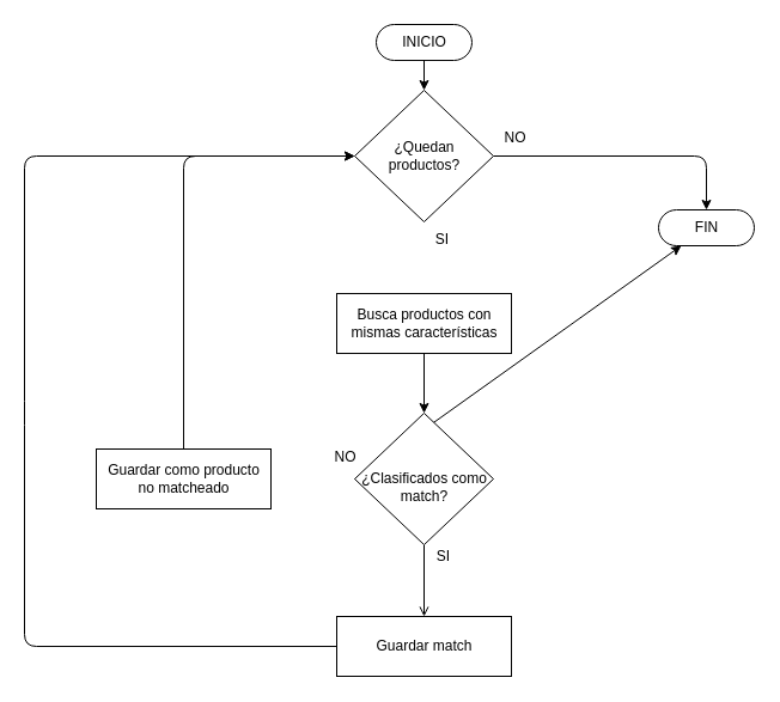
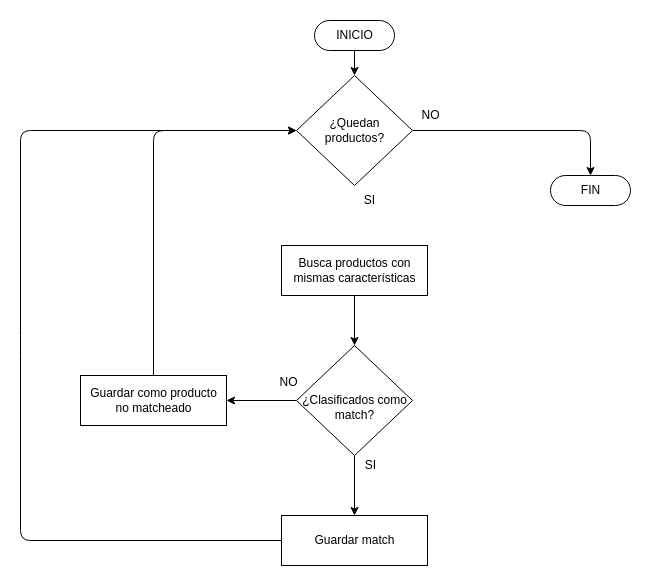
  <mxCell id="0" />
  <mxCell id="1" parent="0" />
  <mxCell id="2" style="edgeStyle=none;html=1;exitX=0.5;exitY=0.5;exitDx=0;exitDy=15;exitPerimeter=0;entryX=0.5;entryY=0;entryDx=0;entryDy=0;" parent="1" source="3" edge="1"><mxGeometry relative="1" as="geometry"><mxPoint x="354" y="75" as="targetPoint" /></mxGeometry></mxCell>
  <mxCell id="3" value="INICIO" style="html=1;dashed=0;whitespace=wrap;shape=mxgraph.dfd.start" parent="1" vertex="1"><mxGeometry x="314" y="20" width="80" height="30" as="geometry" /></mxCell>
  <mxCell id="4" style="edgeStyle=none;html=1;exitX=1;exitY=0.5;exitDx=0;exitDy=0;" parent="1" source="5" edge="1"><mxGeometry relative="1" as="geometry"><mxPoint x="590" y="175" as="targetPoint" /><Array as="points"><mxPoint x="590" y="130" /></Array></mxGeometry></mxCell>
  <mxCell id="5" value="¿Quedan&lt;br&gt;productos?" style="shape=rhombus;html=1;dashed=0;whitespace=wrap;perimeter=rhombusPerimeter;" parent="1" vertex="1"><mxGeometry x="296" y="75" width="116" height="110" as="geometry" /></mxCell>
  <mxCell id="6" style="edgeStyle=none;html=1;exitX=0.5;exitY=1;exitDx=0;exitDy=0;entryX=0.5;entryY=0;entryDx=0;entryDy=0;" parent="1" source="7" target="11" edge="1"><mxGeometry relative="1" as="geometry" /></mxCell>
  <mxCell id="7" value="Busca productos con&lt;br&gt;mismas características" style="html=1;dashed=0;whitespace=wrap;" parent="1" vertex="1"><mxGeometry x="281" y="245" width="146" height="50" as="geometry" /></mxCell>
  <mxCell id="8" value="SI" style="text;html=1;align=center;verticalAlign=middle;resizable=0;points=[];autosize=1;strokeColor=none;fillColor=none;" parent="1" vertex="1"><mxGeometry x="354" y="185" width="30" height="30" as="geometry" /></mxCell>
- <mxCell id="9" style="edgeStyle=none;html=1;exitX=0.5;exitY=1;exitDx=0;exitDy=0;entryX=0.5;entryY=0;entryDx=0;entryDy=0;endArrow=open;" parent="1" source="11" target="13" edge="1"><mxGeometry relative="1" as="geometry" /></mxCell>
- <mxCell id="10" style="edgeStyle=none;html=1;exitX=0;exitY=0.5;exitDx=0;exitDy=0;" parent="1" source="11" target="18" edge="1"><mxGeometry relative="1" as="geometry" /></mxCell>
+ <mxCell id="9" style="edgeStyle=none;html=1;exitX=0.5;exitY=1;exitDx=0;exitDy=0;entryX=0.5;entryY=0;entryDx=0;entryDy=0;" parent="1" source="11" target="13" edge="1"><mxGeometry relative="1" as="geometry" /></mxCell>
+ <mxCell id="10" style="edgeStyle=none;html=1;exitX=0;exitY=0.5;exitDx=0;exitDy=0;entryX=1;entryY=0.5;entryDx=0;entryDy=0;" parent="1" source="11" target="16" edge="1"><mxGeometry relative="1" as="geometry" /></mxCell>
  <mxCell id="11" value="&lt;br&gt;¿Clasificados como&lt;br&gt;match?" style="shape=rhombus;html=1;dashed=0;whitespace=wrap;perimeter=rhombusPerimeter;" parent="1" vertex="1"><mxGeometry x="296" y="345" width="116" height="110" as="geometry" /></mxCell>
  <mxCell id="12" style="edgeStyle=none;html=1;exitX=0;exitY=0.5;exitDx=0;exitDy=0;entryX=0;entryY=0.5;entryDx=0;entryDy=0;" parent="1" source="13" target="5" edge="1"><mxGeometry relative="1" as="geometry"><Array as="points"><mxPoint x="20" y="540" /><mxPoint x="20" y="345" /><mxPoint x="20" y="130" /></Array></mxGeometry></mxCell>
  <mxCell id="13" value="Guardar match" style="html=1;dashed=0;whitespace=wrap;" parent="1" vertex="1"><mxGeometry x="281" y="515" width="146" height="50" as="geometry" /></mxCell>
  <mxCell id="14" value="SI" style="text;html=1;align=center;verticalAlign=middle;resizable=0;points=[];autosize=1;strokeColor=none;fillColor=none;" parent="1" vertex="1"><mxGeometry x="355" y="450" width="30" height="30" as="geometry" /></mxCell>
  <mxCell id="15" style="edgeStyle=none;html=1;exitX=0.5;exitY=0;exitDx=0;exitDy=0;entryX=0;entryY=0.5;entryDx=0;entryDy=0;" parent="1" source="16" target="5" edge="1"><mxGeometry relative="1" as="geometry"><Array as="points"><mxPoint x="153" y="130" /></Array></mxGeometry></mxCell>
  <mxCell id="16" value="Guardar como producto&lt;br&gt;no matcheado" style="html=1;dashed=0;whitespace=wrap;" parent="1" vertex="1"><mxGeometry x="80" y="375" width="146" height="50" as="geometry" /></mxCell>
  <mxCell id="17" value="NO" style="text;html=1;align=center;verticalAlign=middle;resizable=0;points=[];autosize=1;strokeColor=none;fillColor=none;" parent="1" vertex="1"><mxGeometry x="410" y="100" width="40" height="30" as="geometry" /></mxCell>
  <mxCell id="18" value="FIN" style="html=1;dashed=0;whitespace=wrap;shape=mxgraph.dfd.start" parent="1" vertex="1"><mxGeometry x="550" y="175" width="80" height="30" as="geometry" /></mxCell>
  <mxCell id="19" value="NO" style="text;html=1;align=center;verticalAlign=middle;resizable=0;points=[];autosize=1;strokeColor=none;fillColor=none;" vertex="1" parent="1"><mxGeometry x="268" y="367" width="40" height="30" as="geometry" /></mxCell>
